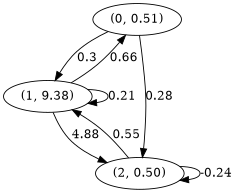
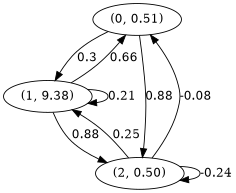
  digraph {
    n1 [label="(0, 0.51)"]
    n2 [label="(1, 9.38)"]
    n3 [label="(2, 0.50)"]
    n1 -> n2 [label=0.3]
-   n1 -> n3 [label=0.28]
+   n1 -> n3 [label=0.88]
    n2 -> n1 [label=0.66]
    n2 -> n2 [label=0.21]
-   n2 -> n3 [label=4.88]
-   n3 -> n2 [label=0.55]
+   n2 -> n3 [label=0.88]
+   n3 -> n1 [label=-0.08]
+   n3 -> n2 [label=0.25]
    n3 -> n3 [label=-0.24]
  }
